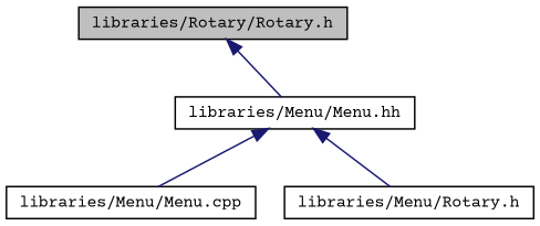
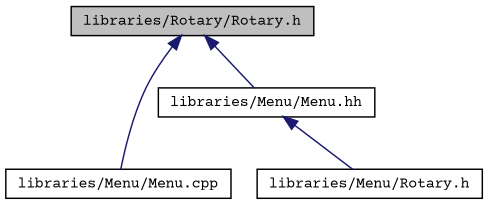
  digraph {
    fontname="Courier Prime"
    node [color=black fillcolor=white fontname="Courier Prime" fontsize=10 shape=record style=filled]
    edge [color=midnightblue dir=back fontname="Courier Prime" fontsize=10 labelfontname=Helvetica labelfontsize=10 style=solid]
    n1 [fillcolor=grey75 fontcolor=black height=0.2 label="libraries/Rotary/Rotary.h" width=0.4]
    n2 [height=0.2 label="libraries/Menu/Menu.hh" width=0.4]
    n3 [height=0.2 label="libraries/Menu/Menu.cpp" width=0.4]
    n4 [height=0.2 label="libraries/Menu/Rotary.h" width=0.4]
    n1 -> n2
-   n2 -> n3
+   n1 -> n3
    n2 -> n4
  }
